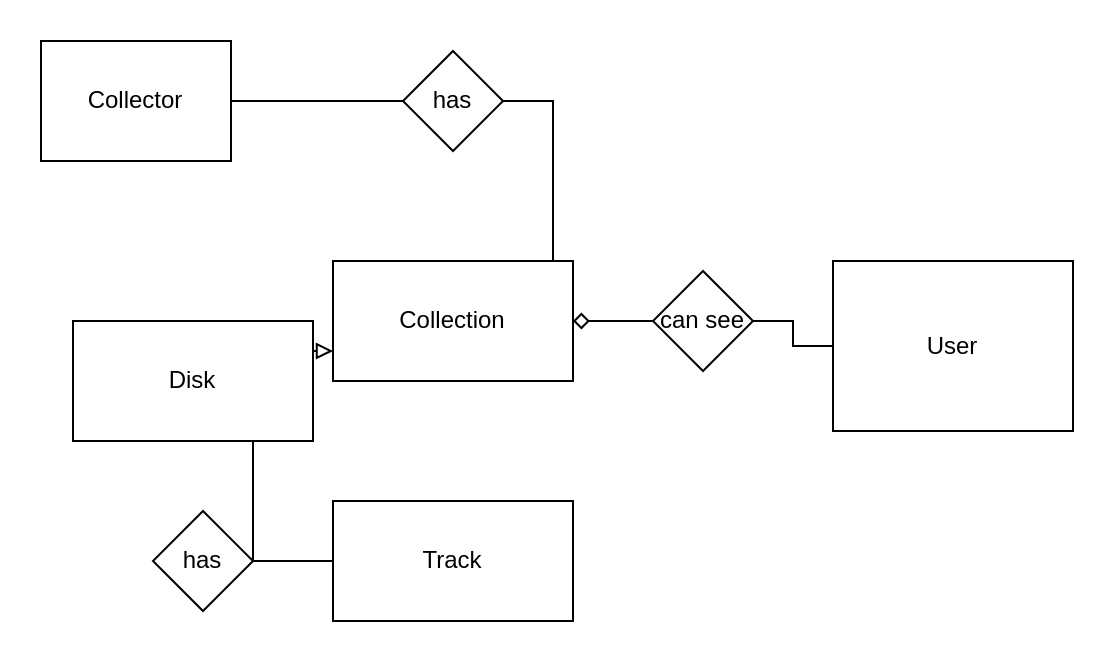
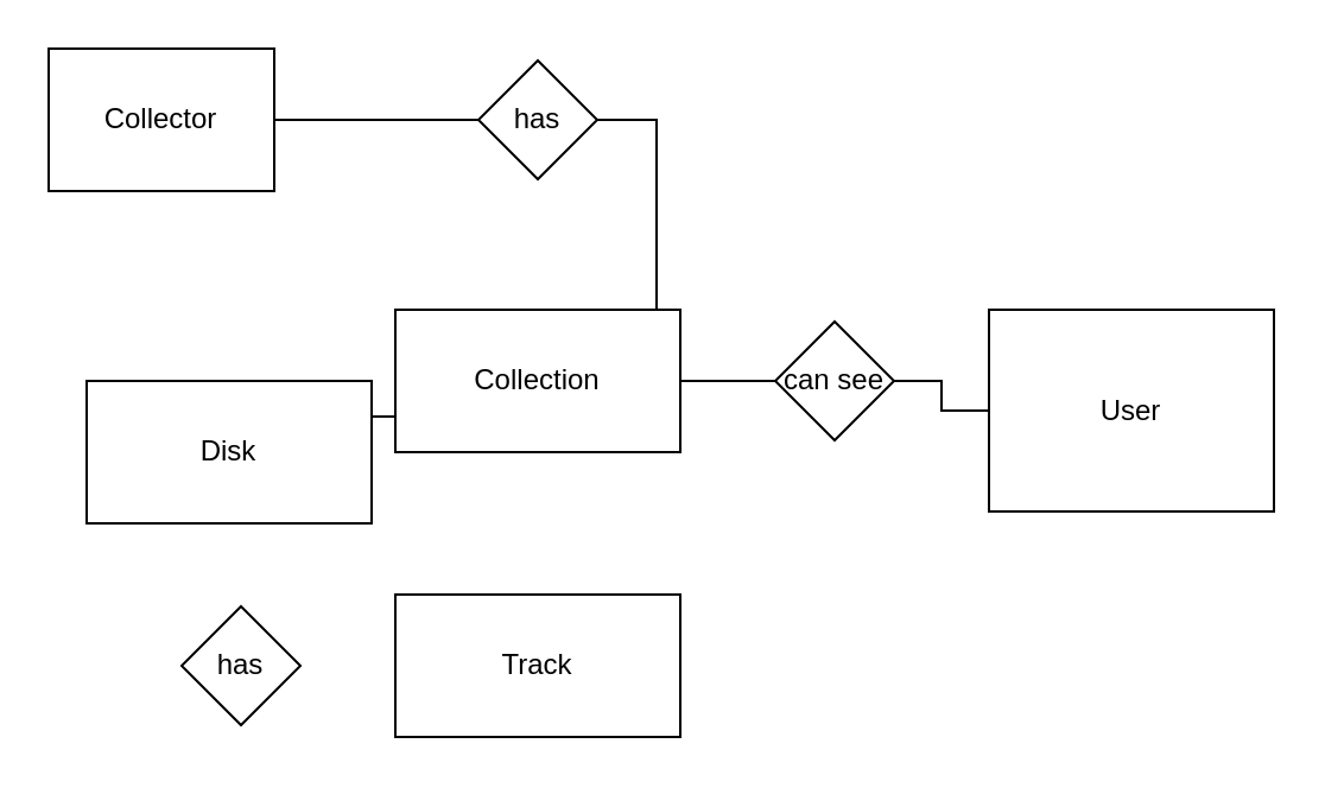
  <mxCell id="0" />
  <mxCell id="1" parent="0" />
- <mxCell id="2" style="edgeStyle=orthogonalEdgeStyle;rounded=0;orthogonalLoop=1;jettySize=auto;html=1;exitX=0;exitY=0.5;exitDx=0;exitDy=0;endArrow=diamond;endFill=0;entryX=1;entryY=0.5;entryDx=0;entryDy=0;startArrow=none;" edge="1" parent="1" source="14" target="6"><mxGeometry relative="1" as="geometry" /></mxCell>
+ <mxCell id="2" style="edgeStyle=orthogonalEdgeStyle;rounded=0;orthogonalLoop=1;jettySize=auto;html=1;exitX=0;exitY=0.5;exitDx=0;exitDy=0;endArrow=none;endFill=0;entryX=1;entryY=0.5;entryDx=0;entryDy=0;startArrow=none;" edge="1" parent="1" source="14" target="6"><mxGeometry relative="1" as="geometry" /></mxCell>
  <mxCell id="3" value="User" style="rounded=0;whiteSpace=wrap;html=1;" vertex="1" parent="1"><mxGeometry x="416" y="130" width="120" height="85" as="geometry" /></mxCell>
  <mxCell id="4" style="edgeStyle=orthogonalEdgeStyle;rounded=0;orthogonalLoop=1;jettySize=auto;html=1;exitX=1;exitY=0.5;exitDx=0;exitDy=0;entryX=0.25;entryY=0;entryDx=0;entryDy=0;endArrow=none;endFill=0;startArrow=none;" edge="1" parent="1" source="12" target="6"><mxGeometry relative="1" as="geometry"><Array as="points"><mxPoint x="276" y="50" /><mxPoint x="276" y="130" /></Array></mxGeometry></mxCell>
  <mxCell id="5" value="Collector" style="rounded=0;whiteSpace=wrap;html=1;" vertex="1" parent="1"><mxGeometry x="20" y="20" width="95" height="60" as="geometry" /></mxCell>
  <mxCell id="6" value="Collection" style="rounded=0;whiteSpace=wrap;html=1;" vertex="1" parent="1"><mxGeometry x="166" y="130" width="120" height="60" as="geometry" /></mxCell>
- <mxCell id="7" style="edgeStyle=orthogonalEdgeStyle;rounded=0;orthogonalLoop=1;jettySize=auto;html=1;exitX=1;exitY=0.25;exitDx=0;exitDy=0;entryX=0;entryY=0.75;entryDx=0;entryDy=0;endArrow=block;endFill=0;" edge="1" parent="1" source="9" target="6"><mxGeometry relative="1" as="geometry" /></mxCell>
- <mxCell id="8" style="edgeStyle=orthogonalEdgeStyle;rounded=0;orthogonalLoop=1;jettySize=auto;html=1;exitX=0.75;exitY=1;exitDx=0;exitDy=0;entryX=0;entryY=0.5;entryDx=0;entryDy=0;endArrow=none;endFill=0;" edge="1" parent="1" source="9" target="10"><mxGeometry relative="1" as="geometry" /></mxCell>
+ <mxCell id="7" style="edgeStyle=orthogonalEdgeStyle;rounded=0;orthogonalLoop=1;jettySize=auto;html=1;exitX=1;exitY=0.25;exitDx=0;exitDy=0;entryX=0;entryY=0.75;entryDx=0;entryDy=0;endArrow=none;endFill=0;" edge="1" parent="1" source="9" target="6"><mxGeometry relative="1" as="geometry" /></mxCell>
  <mxCell id="9" value="Disk" style="rounded=0;whiteSpace=wrap;html=1;" vertex="1" parent="1"><mxGeometry x="36" y="160" width="120" height="60" as="geometry" /></mxCell>
  <mxCell id="10" value="&lt;div&gt;Track&lt;/div&gt;" style="rounded=0;whiteSpace=wrap;html=1;" vertex="1" parent="1"><mxGeometry x="166" y="250" width="120" height="60" as="geometry" /></mxCell>
  <mxCell id="11" value="" style="edgeStyle=orthogonalEdgeStyle;rounded=0;orthogonalLoop=1;jettySize=auto;html=1;endArrow=none;endFill=0;" edge="1" parent="1" source="12" target="5"><mxGeometry relative="1" as="geometry" /></mxCell>
  <mxCell id="12" value="has" style="rhombus;whiteSpace=wrap;html=1;" vertex="1" parent="1"><mxGeometry x="201" y="25" width="50" height="50" as="geometry" /></mxCell>
  <mxCell id="13" value="" style="edgeStyle=orthogonalEdgeStyle;rounded=0;orthogonalLoop=1;jettySize=auto;html=1;exitX=1;exitY=0.5;exitDx=0;exitDy=0;endArrow=none;endFill=0;entryX=0;entryY=0.5;entryDx=0;entryDy=0;" edge="1" parent="1" source="5" target="12"><mxGeometry relative="1" as="geometry"><mxPoint x="36" y="60" as="sourcePoint" /><mxPoint x="196" y="50" as="targetPoint" /><Array as="points" /></mxGeometry></mxCell>
  <mxCell id="14" value="can see" style="rhombus;whiteSpace=wrap;html=1;" vertex="1" parent="1"><mxGeometry x="326" y="135" width="50" height="50" as="geometry" /></mxCell>
  <mxCell id="15" value="" style="edgeStyle=orthogonalEdgeStyle;rounded=0;orthogonalLoop=1;jettySize=auto;html=1;exitX=0;exitY=0.5;exitDx=0;exitDy=0;endArrow=none;endFill=0;entryX=1;entryY=0.5;entryDx=0;entryDy=0;" edge="1" parent="1" source="3" target="14"><mxGeometry relative="1" as="geometry"><mxPoint x="416" y="160" as="sourcePoint" /><mxPoint x="286" y="160" as="targetPoint" /></mxGeometry></mxCell>
  <mxCell id="16" value="has" style="rhombus;whiteSpace=wrap;html=1;" vertex="1" parent="1"><mxGeometry x="76" y="255" width="50" height="50" as="geometry" /></mxCell>
